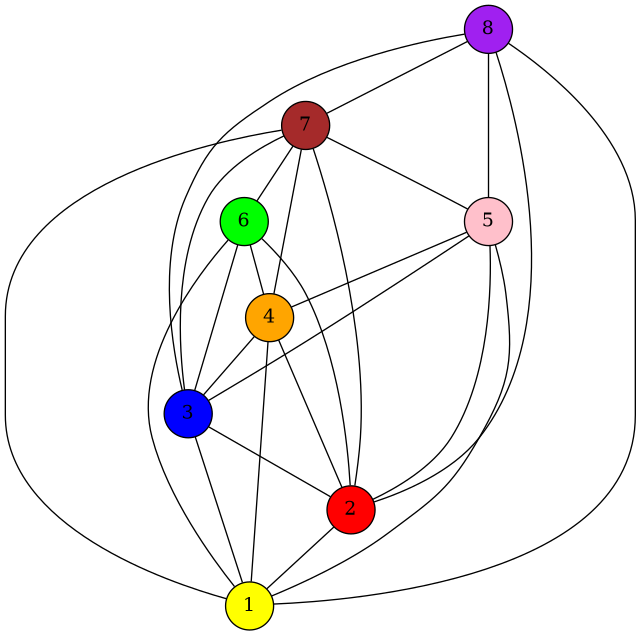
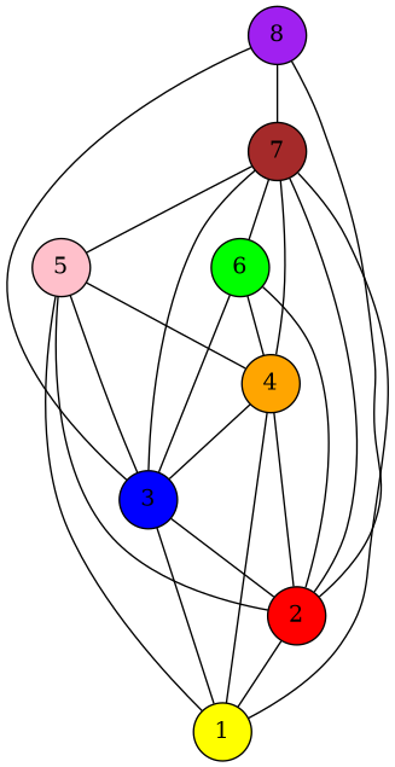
  graph {
    node [shape=circle style=filled]
    1 [fillcolor=yellow]
    2 [fillcolor=red]
    3 [fillcolor=blue]
    4 [fillcolor=orange]
    5 [fillcolor=pink]
    6 [fillcolor=green]
    7 [fillcolor=brown]
    8 [fillcolor=purple]
    subgraph sub_1 {
      1
    }
    subgraph sub_2 {
      2
    }
    subgraph sub_3 {
      3
    }
    subgraph sub_4 {
      4
    }
    subgraph sub_5 {
      5
    }
    subgraph sub_6 {
      6
    }
    subgraph sub_7 {
      7
    }
    subgraph sub_8 {
      8
    }
    2 -- 1
    3 -- 1
    3 -- 2
    4 -- 1
    4 -- 2
    4 -- 3
    5 -- 1
    5 -- 2
    5 -- 3
    5 -- 4
-   6 -- 1
    6 -- 2
    6 -- 3
    6 -- 4
    7 -- 1
    7 -- 2
    7 -- 3
    7 -- 4
    7 -- 5
    7 -- 6
-   8 -- 1
    8 -- 2
    8 -- 3
-   8 -- 5
    8 -- 7
  }
